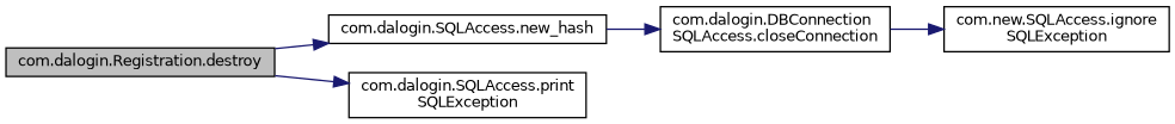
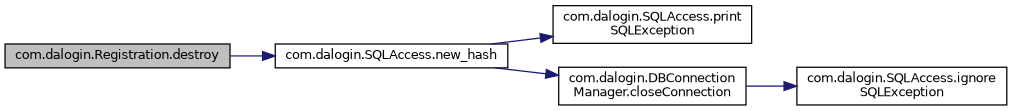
  digraph {
    rankdir=LR
    node [color=black fillcolor=white fontname=Helvetica fontsize=10 shape=record style=filled]
    edge [color=midnightblue fontname=Helvetica fontsize=10 labelfontname=Helvetica labelfontsize=10 style=solid]
    n1 [fillcolor=grey75 fontcolor=black height=0.2 label="com.dalogin.Registration.destroy" width=0.4]
    n2 [height=0.2 label="com.dalogin.SQLAccess.new_hash" width=0.4]
    n3 [height=0.2 label="com.dalogin.SQLAccess.print\lSQLException" width=0.4]
-   n4 [height=0.2 label="com.dalogin.DBConnection\lSQLAccess.closeConnection" width=0.4]
-   n5 [height=0.2 label="com.new.SQLAccess.ignore\lSQLException" width=0.4]
+   n4 [height=0.2 label="com.dalogin.DBConnection\lManager.closeConnection" width=0.4]
+   n5 [height=0.2 label="com.dalogin.SQLAccess.ignore\lSQLException" width=0.4]
    n1 -> n2
-   n1 -> n3
+   n2 -> n3
    n2 -> n4
    n4 -> n5
  }
